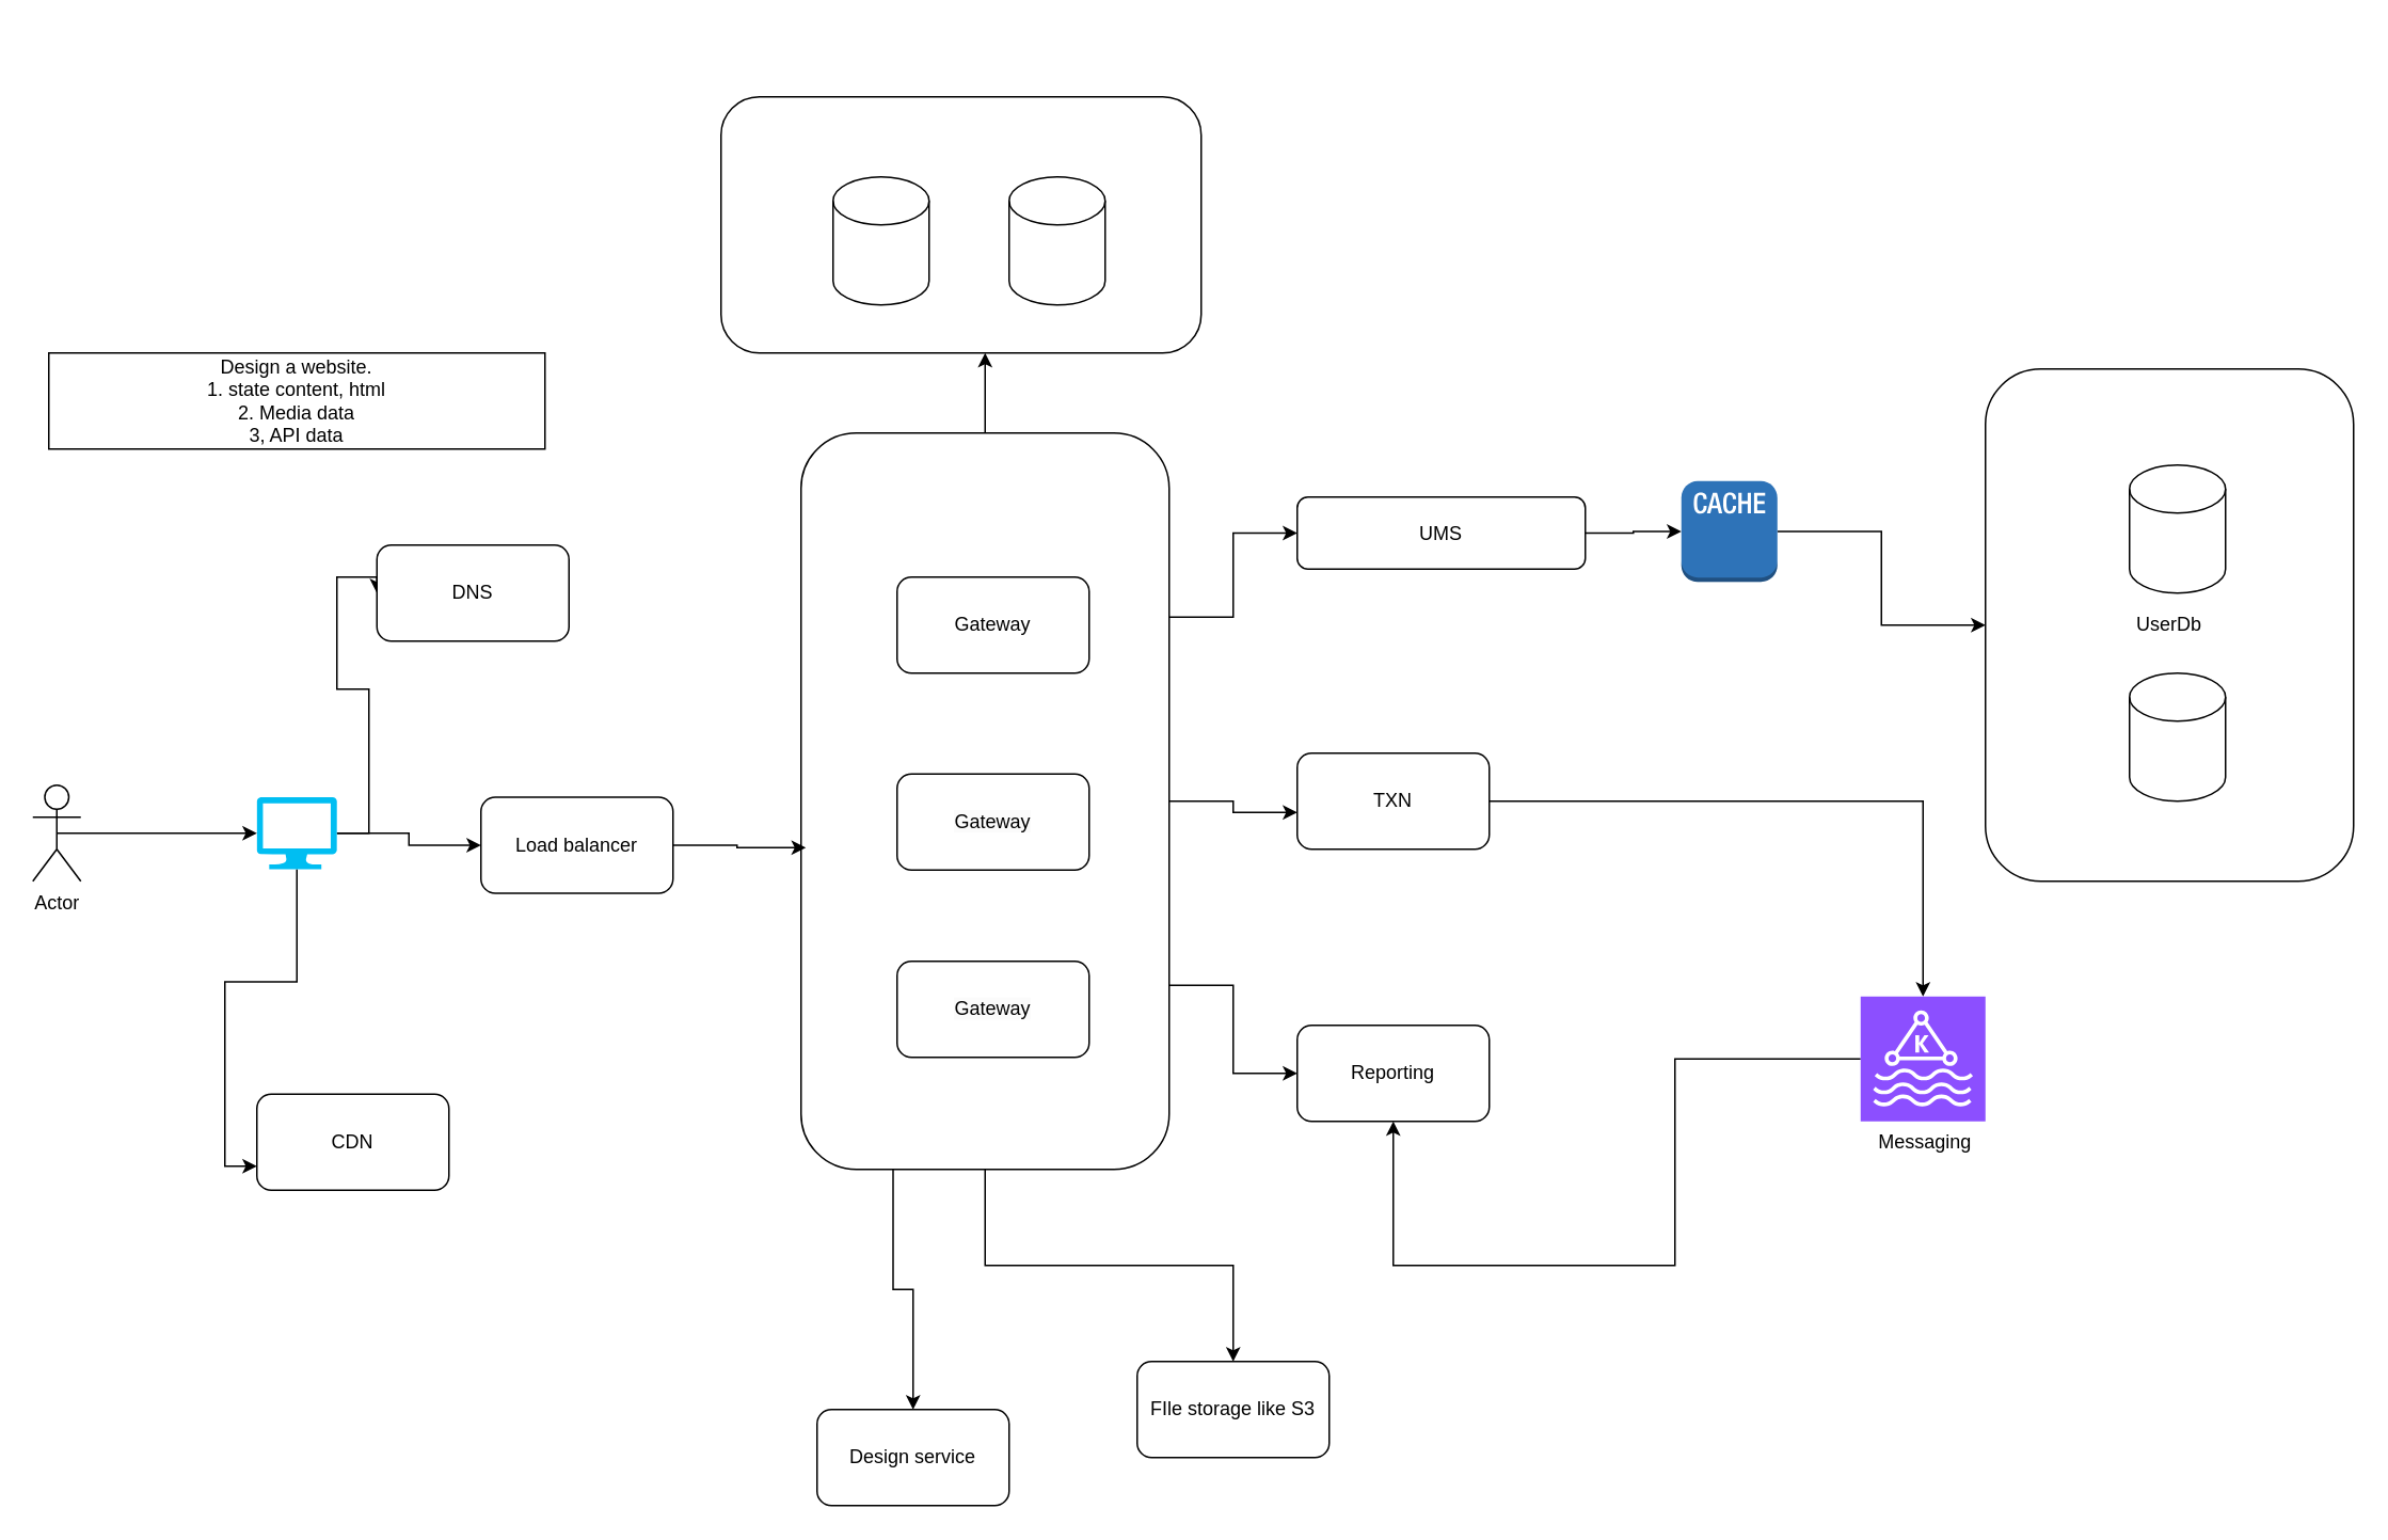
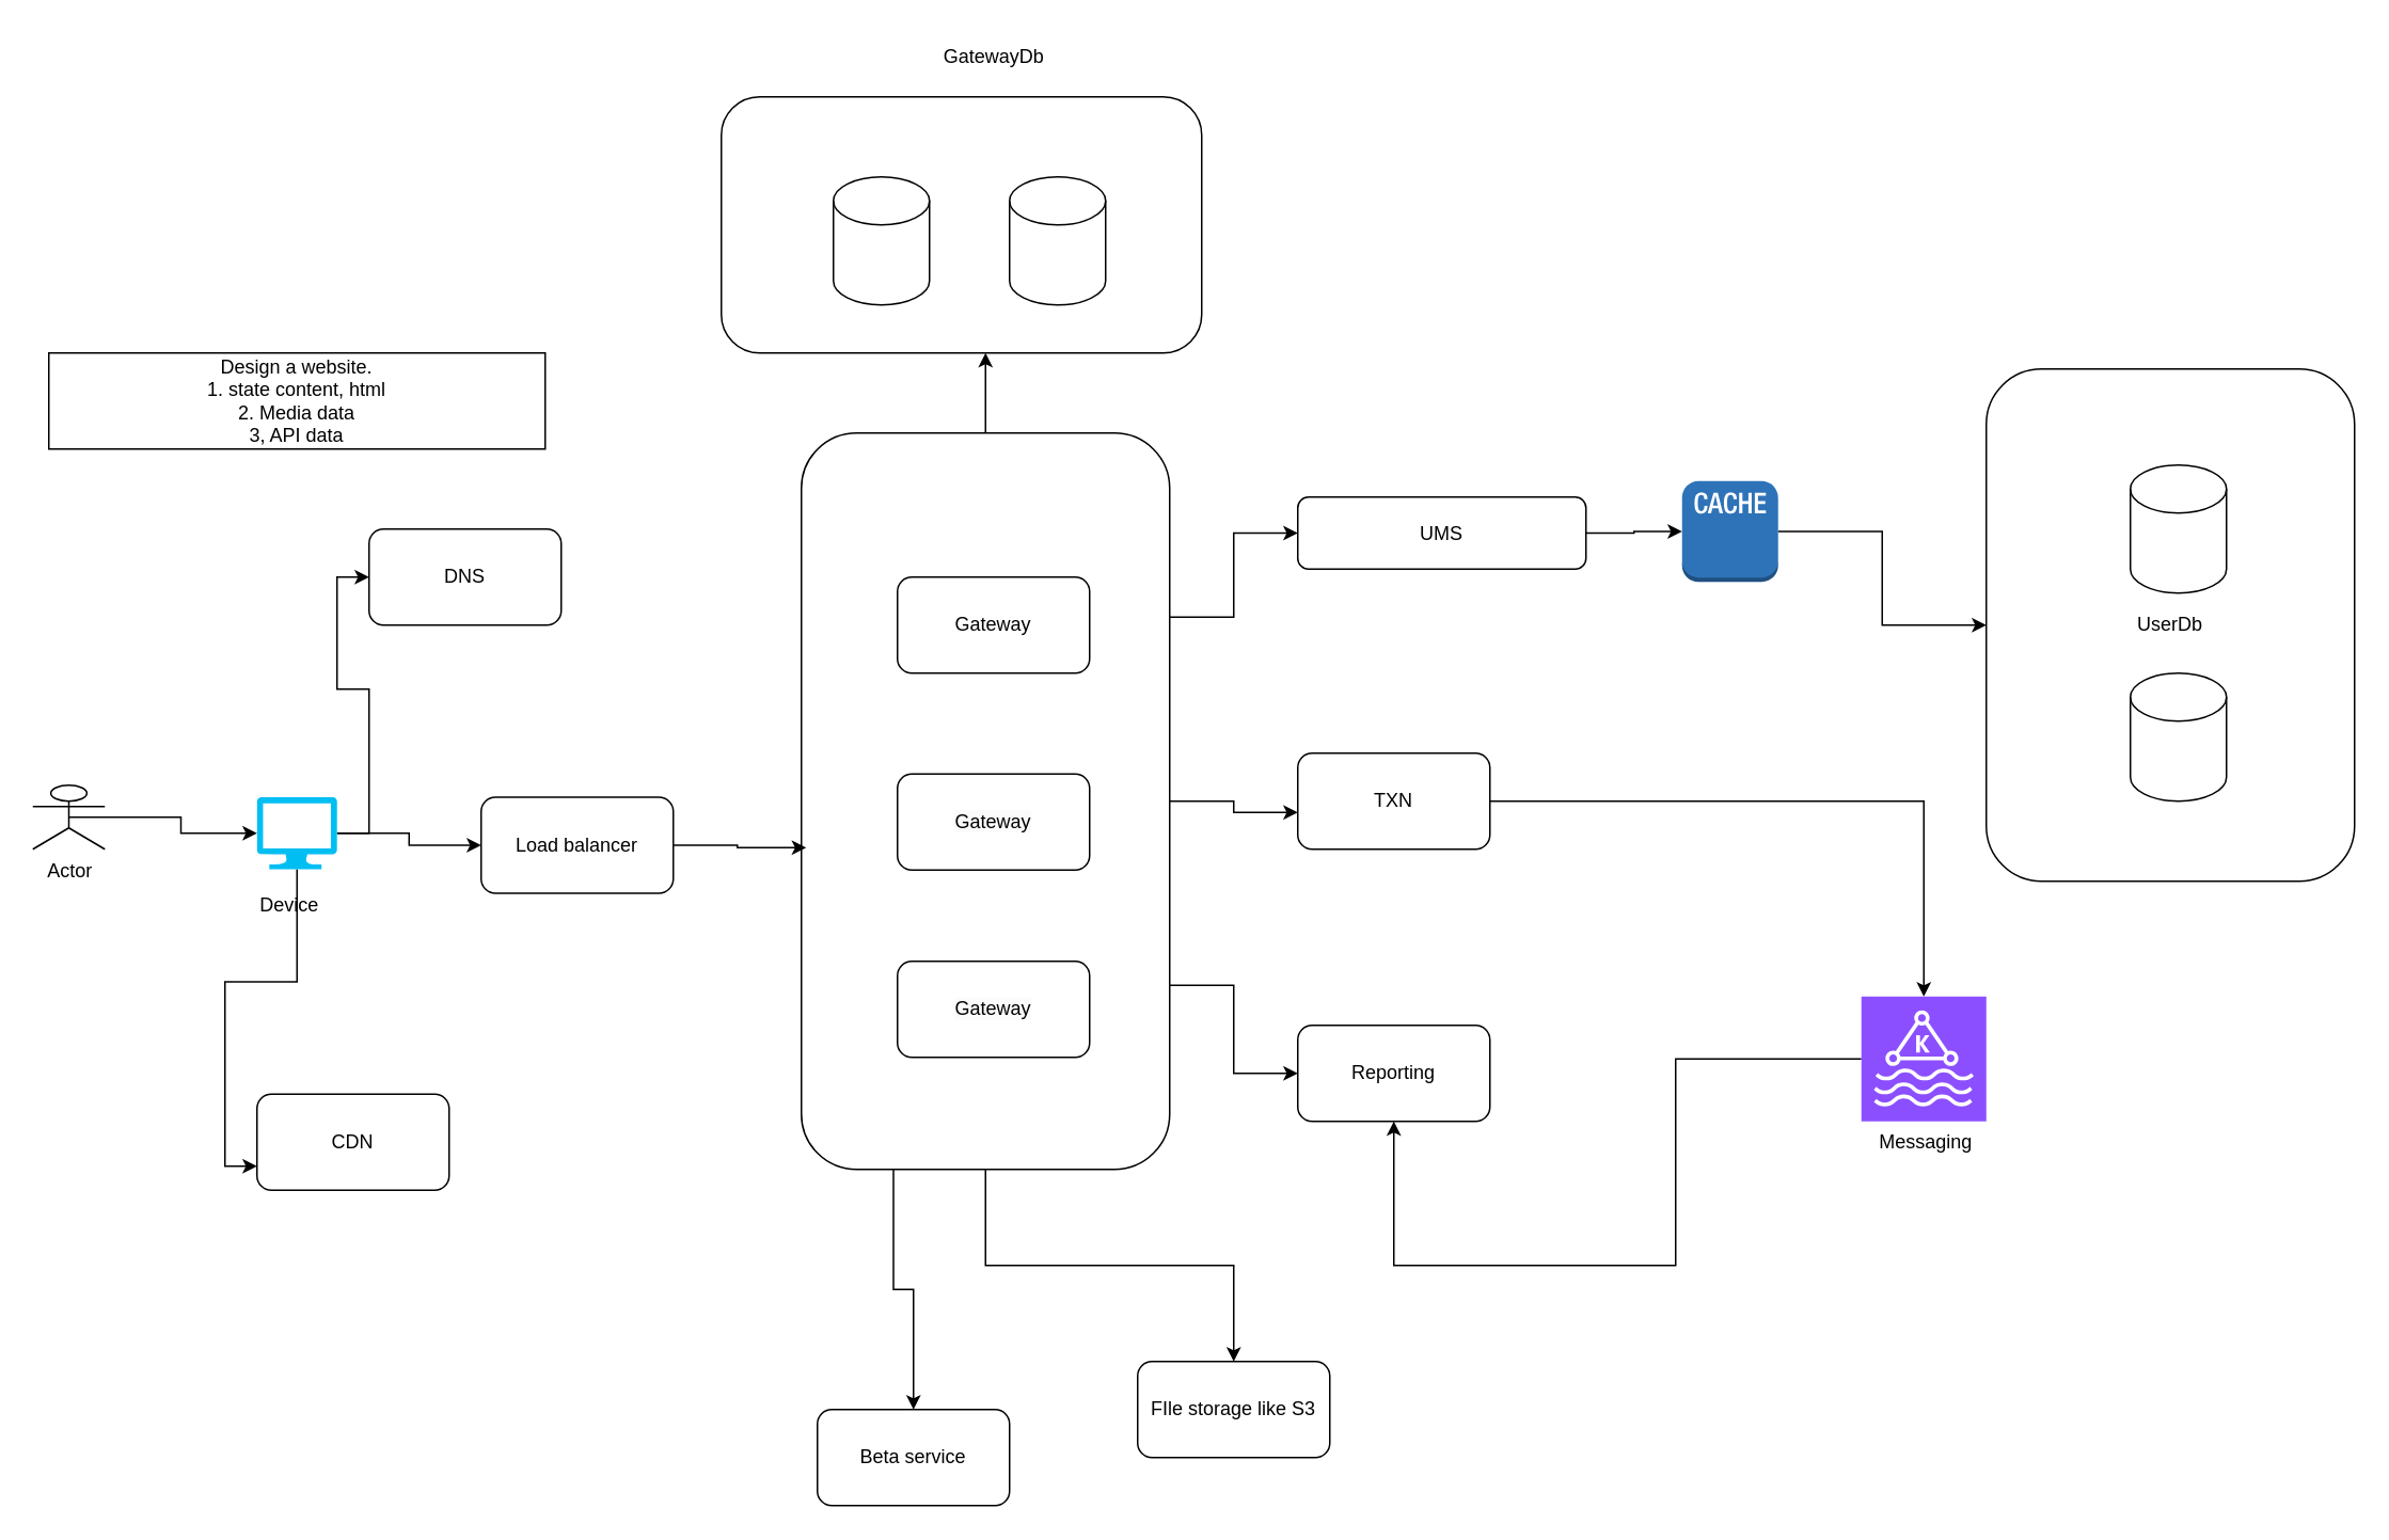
  <mxCell id="0" />
  <mxCell id="1" parent="0" />
  <mxCell id="2" value="" style="rounded=1;whiteSpace=wrap;html=1;" parent="1" vertex="1"><mxGeometry x="450" y="60" width="300" height="160" as="geometry" /></mxCell>
  <mxCell id="3" style="edgeStyle=orthogonalEdgeStyle;rounded=0;orthogonalLoop=1;jettySize=auto;html=1;exitX=1;exitY=0.25;exitDx=0;exitDy=0;entryX=0;entryY=0.5;entryDx=0;entryDy=0;" parent="1" source="8" target="22" edge="1"><mxGeometry relative="1" as="geometry" /></mxCell>
  <mxCell id="4" style="edgeStyle=orthogonalEdgeStyle;rounded=0;orthogonalLoop=1;jettySize=auto;html=1;exitX=1;exitY=0.75;exitDx=0;exitDy=0;entryX=0;entryY=0.5;entryDx=0;entryDy=0;" parent="1" source="8" target="25" edge="1"><mxGeometry relative="1" as="geometry" /></mxCell>
  <mxCell id="5" style="edgeStyle=orthogonalEdgeStyle;rounded=0;orthogonalLoop=1;jettySize=auto;html=1;" parent="1" source="8" edge="1"><mxGeometry relative="1" as="geometry"><mxPoint x="615" y="220" as="targetPoint" /></mxGeometry></mxCell>
  <mxCell id="6" style="edgeStyle=orthogonalEdgeStyle;rounded=0;orthogonalLoop=1;jettySize=auto;html=1;" parent="1" source="8" target="42" edge="1"><mxGeometry relative="1" as="geometry" /></mxCell>
  <mxCell id="7" style="edgeStyle=orthogonalEdgeStyle;rounded=0;orthogonalLoop=1;jettySize=auto;html=1;exitX=0.25;exitY=1;exitDx=0;exitDy=0;" parent="1" source="8" target="43" edge="1"><mxGeometry relative="1" as="geometry" /></mxCell>
  <mxCell id="8" value="" style="rounded=1;whiteSpace=wrap;html=1;" parent="1" vertex="1"><mxGeometry x="500" y="270" width="230" height="460" as="geometry" /></mxCell>
  <mxCell id="9" value="Design a website.&lt;div&gt;1. state content, html&lt;/div&gt;&lt;div&gt;2. Media data&lt;/div&gt;&lt;div&gt;3, API data&lt;/div&gt;" style="rounded=0;whiteSpace=wrap;html=1;" parent="1" vertex="1"><mxGeometry x="30" y="220" width="310" height="60" as="geometry" /></mxCell>
- <mxCell id="10" value="Actor" style="shape=umlActor;verticalLabelPosition=bottom;verticalAlign=top;html=1;outlineConnect=0;" parent="1" vertex="1"><mxGeometry x="20" y="490" width="30" height="60" as="geometry" /></mxCell>
+ <mxCell id="10" value="Actor" style="shape=umlActor;verticalLabelPosition=bottom;verticalAlign=top;html=1;outlineConnect=0;" parent="1" vertex="1"><mxGeometry x="20" y="490" width="45" height="40" as="geometry" /></mxCell>
  <mxCell id="11" style="edgeStyle=orthogonalEdgeStyle;rounded=0;orthogonalLoop=1;jettySize=auto;html=1;entryX=0;entryY=0.5;entryDx=0;entryDy=0;" parent="1" source="14" target="27" edge="1"><mxGeometry relative="1" as="geometry"><Array as="points"><mxPoint x="230" y="520" /><mxPoint x="230" y="430" /><mxPoint x="210" y="430" /><mxPoint x="210" y="360" /></Array></mxGeometry></mxCell>
  <mxCell id="12" style="edgeStyle=orthogonalEdgeStyle;rounded=0;orthogonalLoop=1;jettySize=auto;html=1;" parent="1" source="14" target="18" edge="1"><mxGeometry relative="1" as="geometry" /></mxCell>
  <mxCell id="13" style="edgeStyle=orthogonalEdgeStyle;rounded=0;orthogonalLoop=1;jettySize=auto;html=1;exitX=0.5;exitY=1;exitDx=0;exitDy=0;exitPerimeter=0;entryX=0;entryY=0.75;entryDx=0;entryDy=0;" parent="1" source="14" target="41" edge="1"><mxGeometry relative="1" as="geometry" /></mxCell>
  <mxCell id="14" value="" style="verticalLabelPosition=bottom;html=1;verticalAlign=top;align=center;strokeColor=none;fillColor=#00BEF2;shape=mxgraph.azure.computer;pointerEvents=1;" parent="1" vertex="1"><mxGeometry x="160" y="497.5" width="50" height="45" as="geometry" /></mxCell>
  <mxCell id="15" style="edgeStyle=orthogonalEdgeStyle;rounded=0;orthogonalLoop=1;jettySize=auto;html=1;exitX=0.5;exitY=0.5;exitDx=0;exitDy=0;exitPerimeter=0;entryX=0;entryY=0.5;entryDx=0;entryDy=0;entryPerimeter=0;" parent="1" source="10" target="14" edge="1"><mxGeometry relative="1" as="geometry" /></mxCell>
+ <mxCell id="16" value="Device" style="text;html=1;align=center;verticalAlign=middle;resizable=0;points=[];autosize=1;strokeColor=none;fillColor=none;" parent="1" vertex="1"><mxGeometry x="150" y="550" width="60" height="30" as="geometry" /></mxCell>
  <mxCell id="17" style="edgeStyle=orthogonalEdgeStyle;rounded=0;orthogonalLoop=1;jettySize=auto;html=1;exitX=1;exitY=0.5;exitDx=0;exitDy=0;entryX=0.013;entryY=0.563;entryDx=0;entryDy=0;entryPerimeter=0;" parent="1" source="18" target="8" edge="1"><mxGeometry relative="1" as="geometry" /></mxCell>
  <mxCell id="18" value="Load balancer" style="rounded=1;whiteSpace=wrap;html=1;" parent="1" vertex="1"><mxGeometry x="300" y="497.5" width="120" height="60" as="geometry" /></mxCell>
  <mxCell id="19" value="Gateway" style="rounded=1;whiteSpace=wrap;html=1;" parent="1" vertex="1"><mxGeometry x="560" y="360" width="120" height="60" as="geometry" /></mxCell>
  <mxCell id="20" value="&lt;span style=&quot;caret-color: rgb(0, 0, 0); color: rgb(0, 0, 0); font-family: Helvetica; font-size: 12px; font-style: normal; font-variant-caps: normal; font-weight: 400; letter-spacing: normal; orphans: auto; text-align: center; text-indent: 0px; text-transform: none; white-space: normal; widows: auto; word-spacing: 0px; -webkit-text-stroke-width: 0px; background-color: rgb(251, 251, 251); text-decoration: none; display: inline !important; float: none;&quot;&gt;Gateway&lt;/span&gt;" style="rounded=1;whiteSpace=wrap;html=1;" parent="1" vertex="1"><mxGeometry x="560" y="483" width="120" height="60" as="geometry" /></mxCell>
  <mxCell id="21" value="&lt;span style=&quot;caret-color: rgb(0, 0, 0); color: rgb(0, 0, 0); font-family: Helvetica; font-size: 12px; font-style: normal; font-variant-caps: normal; font-weight: 400; letter-spacing: normal; orphans: auto; text-align: center; text-indent: 0px; text-transform: none; white-space: normal; widows: auto; word-spacing: 0px; -webkit-text-stroke-width: 0px; background-color: rgb(251, 251, 251); text-decoration: none; display: inline !important; float: none;&quot;&gt;Gateway&lt;/span&gt;" style="rounded=1;whiteSpace=wrap;html=1;" parent="1" vertex="1"><mxGeometry x="560" y="600" width="120" height="60" as="geometry" /></mxCell>
  <mxCell id="22" value="UMS" style="rounded=1;whiteSpace=wrap;html=1;" parent="1" vertex="1"><mxGeometry x="810" y="310" width="180" height="45" as="geometry" /></mxCell>
  <mxCell id="23" style="edgeStyle=orthogonalEdgeStyle;rounded=0;orthogonalLoop=1;jettySize=auto;html=1;" parent="1" source="24" target="39" edge="1"><mxGeometry relative="1" as="geometry" /></mxCell>
  <mxCell id="24" value="TXN" style="rounded=1;whiteSpace=wrap;html=1;" parent="1" vertex="1"><mxGeometry x="810" y="470" width="120" height="60" as="geometry" /></mxCell>
  <mxCell id="25" value="Reporting" style="rounded=1;whiteSpace=wrap;html=1;" parent="1" vertex="1"><mxGeometry x="810" y="640" width="120" height="60" as="geometry" /></mxCell>
  <mxCell id="26" style="edgeStyle=orthogonalEdgeStyle;rounded=0;orthogonalLoop=1;jettySize=auto;html=1;entryX=0;entryY=0.617;entryDx=0;entryDy=0;entryPerimeter=0;" parent="1" source="8" target="24" edge="1"><mxGeometry relative="1" as="geometry" /></mxCell>
- <mxCell id="27" value="DNS" style="rounded=1;whiteSpace=wrap;html=1;" parent="1" vertex="1"><mxGeometry x="235" y="340" width="120" height="60" as="geometry" /></mxCell>
+ <mxCell id="27" value="DNS" style="rounded=1;whiteSpace=wrap;html=1;" parent="1" vertex="1"><mxGeometry x="230" y="330" width="120" height="60" as="geometry" /></mxCell>
  <mxCell id="28" style="edgeStyle=orthogonalEdgeStyle;rounded=0;orthogonalLoop=1;jettySize=auto;html=1;" parent="1" source="29" target="31" edge="1"><mxGeometry relative="1" as="geometry" /></mxCell>
  <mxCell id="29" value="" style="outlineConnect=0;dashed=0;verticalLabelPosition=bottom;verticalAlign=top;align=center;html=1;shape=mxgraph.aws3.cache_node;fillColor=#2E73B8;gradientColor=none;" parent="1" vertex="1"><mxGeometry x="1050" y="300" width="60" height="63" as="geometry" /></mxCell>
  <mxCell id="30" value="" style="group" parent="1" vertex="1" connectable="0"><mxGeometry x="1240" y="230" width="230" height="320" as="geometry" /></mxCell>
  <mxCell id="31" value="UserDb" style="rounded=1;whiteSpace=wrap;html=1;" parent="30" vertex="1"><mxGeometry width="230" height="320" as="geometry" /></mxCell>
  <mxCell id="32" value="" style="shape=cylinder3;whiteSpace=wrap;html=1;boundedLbl=1;backgroundOutline=1;size=15;" parent="30" vertex="1"><mxGeometry x="90" y="60" width="60" height="80" as="geometry" /></mxCell>
  <mxCell id="33" value="" style="shape=cylinder3;whiteSpace=wrap;html=1;boundedLbl=1;backgroundOutline=1;size=15;" parent="30" vertex="1"><mxGeometry x="90" y="190" width="60" height="80" as="geometry" /></mxCell>
  <mxCell id="34" style="edgeStyle=orthogonalEdgeStyle;rounded=0;orthogonalLoop=1;jettySize=auto;html=1;entryX=0;entryY=0.5;entryDx=0;entryDy=0;entryPerimeter=0;" parent="1" source="22" target="29" edge="1"><mxGeometry relative="1" as="geometry" /></mxCell>
  <mxCell id="35" value="" style="shape=cylinder3;whiteSpace=wrap;html=1;boundedLbl=1;backgroundOutline=1;size=15;" parent="1" vertex="1"><mxGeometry x="520" y="110" width="60" height="80" as="geometry" /></mxCell>
  <mxCell id="36" value="" style="shape=cylinder3;whiteSpace=wrap;html=1;boundedLbl=1;backgroundOutline=1;size=15;" parent="1" vertex="1"><mxGeometry x="630" y="110" width="60" height="80" as="geometry" /></mxCell>
+ <mxCell id="37" value="GatewayDb" style="text;html=1;align=center;verticalAlign=middle;resizable=0;points=[];autosize=1;strokeColor=none;fillColor=none;" parent="1" vertex="1"><mxGeometry x="575" y="20" width="90" height="30" as="geometry" /></mxCell>
  <mxCell id="38" style="edgeStyle=orthogonalEdgeStyle;rounded=0;orthogonalLoop=1;jettySize=auto;html=1;entryX=0.5;entryY=1;entryDx=0;entryDy=0;" parent="1" source="39" target="25" edge="1"><mxGeometry relative="1" as="geometry"><Array as="points"><mxPoint x="1046" y="661" /><mxPoint x="1046" y="790" /><mxPoint x="870" y="790" /></Array></mxGeometry></mxCell>
  <mxCell id="39" value="" style="sketch=0;points=[[0,0,0],[0.25,0,0],[0.5,0,0],[0.75,0,0],[1,0,0],[0,1,0],[0.25,1,0],[0.5,1,0],[0.75,1,0],[1,1,0],[0,0.25,0],[0,0.5,0],[0,0.75,0],[1,0.25,0],[1,0.5,0],[1,0.75,0]];outlineConnect=0;fontColor=#232F3E;fillColor=#8C4FFF;strokeColor=#ffffff;dashed=0;verticalLabelPosition=bottom;verticalAlign=top;align=center;html=1;fontSize=12;fontStyle=0;aspect=fixed;shape=mxgraph.aws4.resourceIcon;resIcon=mxgraph.aws4.managed_streaming_for_kafka;" parent="1" vertex="1"><mxGeometry x="1162" y="622" width="78" height="78" as="geometry" /></mxCell>
  <mxCell id="40" value="Messaging" style="text;html=1;align=center;verticalAlign=middle;resizable=0;points=[];autosize=1;strokeColor=none;fillColor=none;" parent="1" vertex="1"><mxGeometry x="1162" y="698" width="80" height="30" as="geometry" /></mxCell>
  <mxCell id="41" value="CDN" style="rounded=1;whiteSpace=wrap;html=1;" parent="1" vertex="1"><mxGeometry x="160" y="683" width="120" height="60" as="geometry" /></mxCell>
  <mxCell id="42" value="FIle storage like S3" style="rounded=1;whiteSpace=wrap;html=1;" parent="1" vertex="1"><mxGeometry x="710" y="850" width="120" height="60" as="geometry" /></mxCell>
- <mxCell id="43" value="Design service" style="rounded=1;whiteSpace=wrap;html=1;" parent="1" vertex="1"><mxGeometry x="510" y="880" width="120" height="60" as="geometry" /></mxCell>
+ <mxCell id="43" value="Beta service" style="rounded=1;whiteSpace=wrap;html=1;" parent="1" vertex="1"><mxGeometry x="510" y="880" width="120" height="60" as="geometry" /></mxCell>
